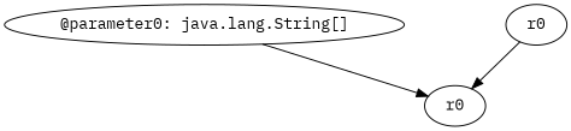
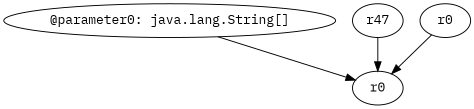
  digraph {
    fontname="IBM Plex Mono"
    node [fontname="IBM Plex Mono"]
    edge [fontname="IBM Plex Mono"]
    n1 [label="@parameter0: java.lang.String[]"]
    n2 [label=r0]
+   n3 [label=r47]
    n4 [label=r0]
    n1 -> n2
+   n3 -> n2
    n4 -> n2
  }
